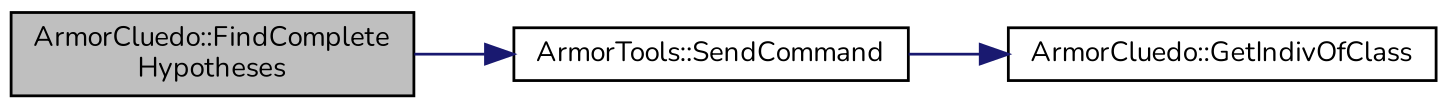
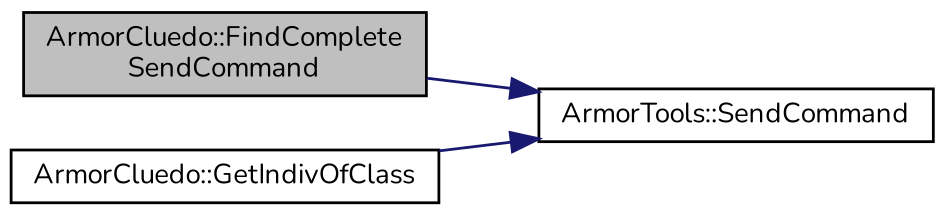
  digraph {
    fontname=Nunito
    rankdir=LR
    node [color=black fillcolor=white fontname=Nunito fontsize=10 shape=record style=filled]
    edge [color=midnightblue fontname=Nunito fontsize=10 labelfontname=Helvetica labelfontsize=10 style=solid]
-   n1 [fillcolor=grey75 fontcolor=black height=0.2 label="ArmorCluedo::FindComplete\lHypotheses" width=0.4]
+   n1 [fillcolor=grey75 fontcolor=black height=0.2 label="ArmorCluedo::FindComplete\lSendCommand" width=0.4]
    n2 [height=0.2 label="ArmorTools::SendCommand" width=0.4]
    n3 [height=0.2 label="ArmorCluedo::GetIndivOfClass" width=0.4]
    n1 -> n2
-   n2 -> n3
+   n3 -> n2
  }
